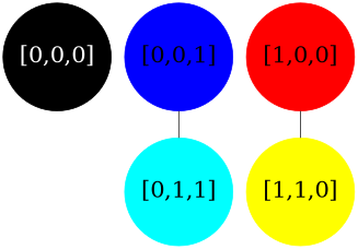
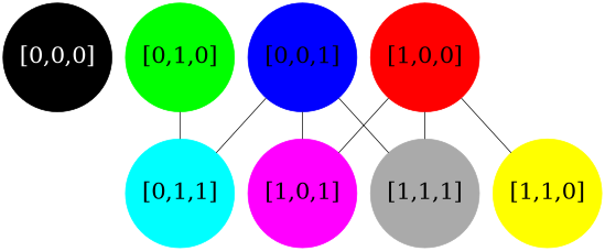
  graph {
    node [fontsize=30 shape=circle style=filled]
    "[0,0,0]" [color="#000000" fontcolor="#FFFFFF" width=2]
    "[0,0,1]" [color="#0000FF" width=2]
    "[0,1,1]" [color="#00FFFF" width=2]
+   "[1,0,1]" [color="#FF00FF" width=2]
+   "[1,1,1]" [color="#AAAAAA" width=2]
+   "[0,1,0]" [color="#00FF00" width=2]
    "[1,1,0]" [color="#FFFF00" width=2]
    "[1,0,0]" [color="#FF0000" width=2]
    "[0,0,1]" -- "[0,1,1]"
+   "[0,0,1]" -- "[1,0,1]"
+   "[0,0,1]" -- "[1,1,1]"
+   "[0,1,0]" -- "[0,1,1]"
+   "[1,0,0]" -- "[1,0,1]"
+   "[1,0,0]" -- "[1,1,1]"
    "[1,0,0]" -- "[1,1,0]"
  }
